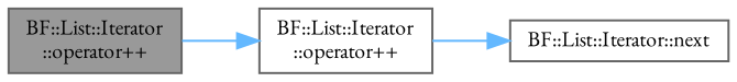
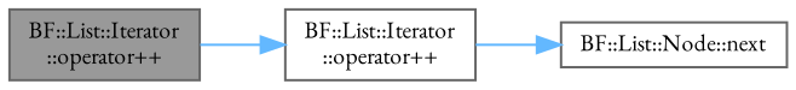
  digraph {
    rankdir=LR
    fontname="EB Garamond"
    node [color=grey40 fillcolor=white fontname="EB Garamond" fontsize=10 shape=box style=filled]
    edge [color=steelblue1 fontname="EB Garamond" fontsize=10 labelfontname=Helvetica labelfontsize=10 style=solid]
    n1 [color=gray40 fillcolor=grey60 fontcolor=black height=0.2 label="BF::List::Iterator\l::operator++" width=0.4]
    n2 [height=0.2 label="BF::List::Iterator\l::operator++" width=0.4]
-   n3 [height=0.2 label="BF::List::Iterator::next" width=0.4]
+   n3 [height=0.2 label="BF::List::Node::next" width=0.4]
    n1 -> n2
    n2 -> n3
  }
